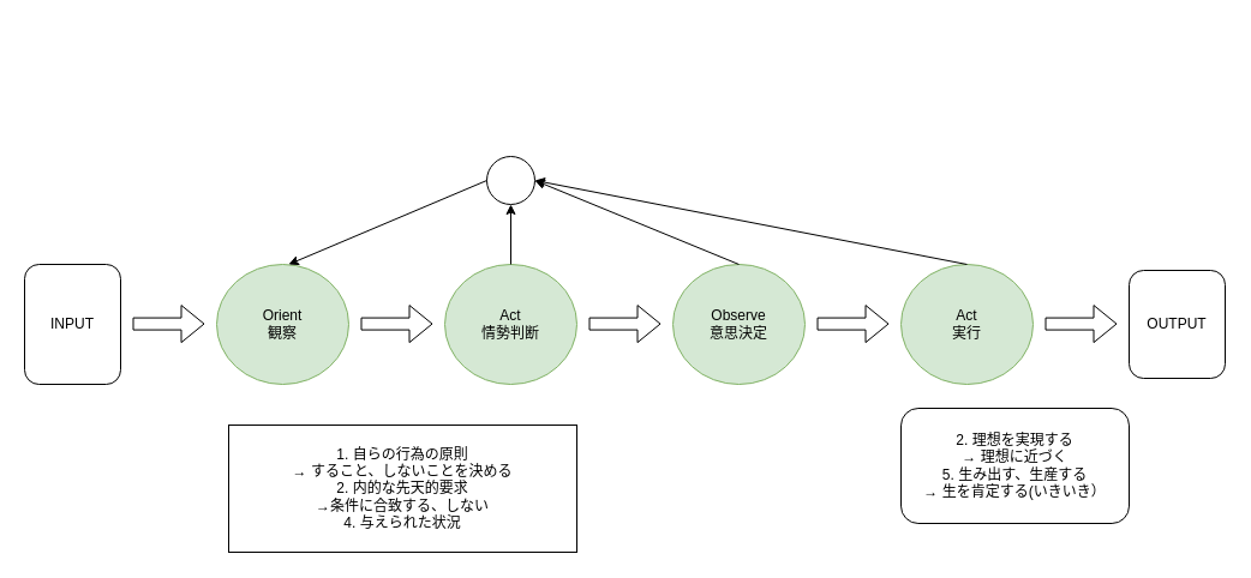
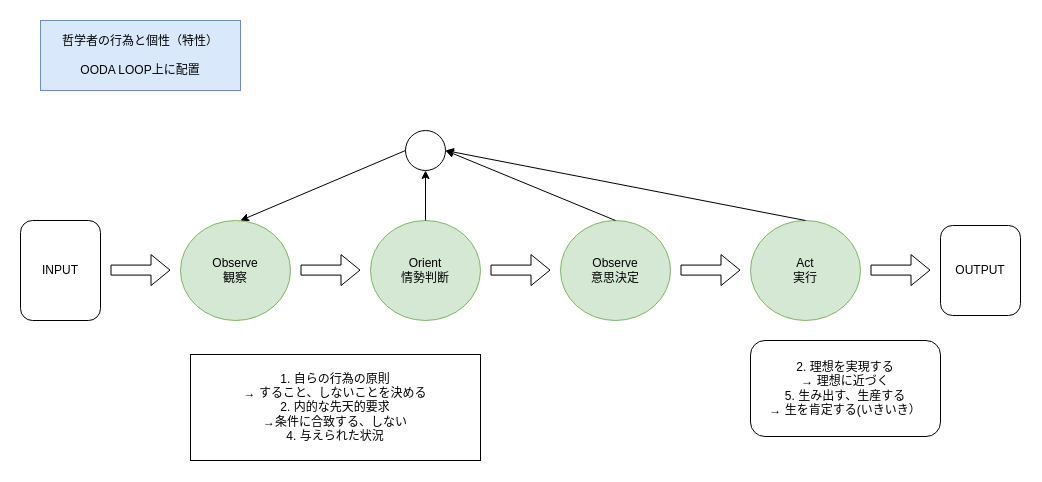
  <mxCell id="0" />
  <mxCell id="1" parent="0" />
- <mxCell id="3" value="Act&lt;div&gt;情勢判断&lt;/div&gt;" style="ellipse;whiteSpace=wrap;html=1;fillColor=#d5e8d4;strokeColor=#82b366;" vertex="1" parent="1"><mxGeometry x="370" y="220" width="110" height="100" as="geometry" /></mxCell>
- <mxCell id="4" value="Orient&lt;div&gt;観察&lt;/div&gt;" style="ellipse;whiteSpace=wrap;html=1;fillColor=#d5e8d4;strokeColor=#82b366;" vertex="1" parent="1"><mxGeometry x="180" y="220" width="110" height="100" as="geometry" /></mxCell>
+ <mxCell id="2" value="哲学者の行為と個性（特性）&lt;div&gt;&lt;br&gt;&lt;/div&gt;&lt;div&gt;OODA LOOP上に配置&lt;/div&gt;" style="text;html=1;align=center;verticalAlign=middle;whiteSpace=wrap;rounded=0;fillColor=#dae8fc;strokeColor=#6c8ebf;" vertex="1" parent="1"><mxGeometry x="40" y="20" width="200" height="70" as="geometry" /></mxCell>
+ <mxCell id="3" value="Orient&lt;div&gt;情勢判断&lt;/div&gt;" style="ellipse;whiteSpace=wrap;html=1;fillColor=#d5e8d4;strokeColor=#82b366;" vertex="1" parent="1"><mxGeometry x="370" y="220" width="110" height="100" as="geometry" /></mxCell>
+ <mxCell id="4" value="Observe&lt;div&gt;観察&lt;/div&gt;" style="ellipse;whiteSpace=wrap;html=1;fillColor=#d5e8d4;strokeColor=#82b366;" vertex="1" parent="1"><mxGeometry x="180" y="220" width="110" height="100" as="geometry" /></mxCell>
  <mxCell id="5" value="Observe&lt;div&gt;意思決定&lt;/div&gt;" style="ellipse;whiteSpace=wrap;html=1;fillColor=#d5e8d4;strokeColor=#82b366;" vertex="1" parent="1"><mxGeometry x="560" y="220" width="110" height="100" as="geometry" /></mxCell>
  <mxCell id="6" value="INPUT" style="rounded=1;whiteSpace=wrap;html=1;" vertex="1" parent="1"><mxGeometry x="20" y="220" width="80" height="100" as="geometry" /></mxCell>
  <mxCell id="7" value="OUTPUT" style="rounded=1;whiteSpace=wrap;html=1;" vertex="1" parent="1"><mxGeometry x="940" y="225" width="80" height="90" as="geometry" /></mxCell>
  <mxCell id="8" value="" style="ellipse;whiteSpace=wrap;html=1;aspect=fixed;" vertex="1" parent="1"><mxGeometry x="405" y="130" width="40" height="40" as="geometry" /></mxCell>
  <mxCell id="9" value="Act&lt;div&gt;実行&lt;/div&gt;" style="ellipse;whiteSpace=wrap;html=1;fillColor=#d5e8d4;strokeColor=#82b366;" vertex="1" parent="1"><mxGeometry x="750" y="220" width="110" height="100" as="geometry" /></mxCell>
  <mxCell id="10" value="" style="shape=flexArrow;endArrow=classic;html=1;rounded=0;" edge="1" parent="1"><mxGeometry width="50" height="50" relative="1" as="geometry"><mxPoint x="110" y="269.58" as="sourcePoint" /><mxPoint x="170" y="269.58" as="targetPoint" /></mxGeometry></mxCell>
  <mxCell id="11" value="" style="shape=flexArrow;endArrow=classic;html=1;rounded=0;" edge="1" parent="1"><mxGeometry width="50" height="50" relative="1" as="geometry"><mxPoint x="300" y="269.58" as="sourcePoint" /><mxPoint x="360" y="269.58" as="targetPoint" /></mxGeometry></mxCell>
  <mxCell id="12" value="" style="shape=flexArrow;endArrow=classic;html=1;rounded=0;" edge="1" parent="1"><mxGeometry width="50" height="50" relative="1" as="geometry"><mxPoint x="490" y="269.58" as="sourcePoint" /><mxPoint x="550" y="269.58" as="targetPoint" /></mxGeometry></mxCell>
  <mxCell id="13" value="" style="shape=flexArrow;endArrow=classic;html=1;rounded=0;" edge="1" parent="1"><mxGeometry width="50" height="50" relative="1" as="geometry"><mxPoint x="680" y="269.58" as="sourcePoint" /><mxPoint x="740" y="269.58" as="targetPoint" /></mxGeometry></mxCell>
  <mxCell id="14" value="" style="shape=flexArrow;endArrow=classic;html=1;rounded=0;" edge="1" parent="1"><mxGeometry width="50" height="50" relative="1" as="geometry"><mxPoint x="870" y="269.58" as="sourcePoint" /><mxPoint x="930" y="269.58" as="targetPoint" /></mxGeometry></mxCell>
  <mxCell id="15" value="" style="endArrow=classic;html=1;rounded=0;entryX=0.545;entryY=0;entryDx=0;entryDy=0;entryPerimeter=0;exitX=0;exitY=0.5;exitDx=0;exitDy=0;" edge="1" parent="1" source="8" target="4"><mxGeometry width="50" height="50" relative="1" as="geometry"><mxPoint x="330" y="150" as="sourcePoint" /><mxPoint x="380" y="100" as="targetPoint" /></mxGeometry></mxCell>
  <mxCell id="16" value="" style="endArrow=classic;html=1;rounded=0;entryX=0.5;entryY=1;entryDx=0;entryDy=0;exitX=0.5;exitY=0;exitDx=0;exitDy=0;" edge="1" parent="1" source="3" target="8"><mxGeometry width="50" height="50" relative="1" as="geometry"><mxPoint x="565" y="200" as="sourcePoint" /><mxPoint x="400" y="270" as="targetPoint" /></mxGeometry></mxCell>
  <mxCell id="17" value="" style="endArrow=classic;html=1;rounded=0;entryX=1;entryY=0.5;entryDx=0;entryDy=0;exitX=0.5;exitY=0;exitDx=0;exitDy=0;" edge="1" parent="1" source="5" target="8"><mxGeometry width="50" height="50" relative="1" as="geometry"><mxPoint x="590" y="200" as="sourcePoint" /><mxPoint x="590" y="150" as="targetPoint" /></mxGeometry></mxCell>
  <mxCell id="18" value="" style="endArrow=classic;html=1;rounded=0;entryX=1;entryY=0.5;entryDx=0;entryDy=0;exitX=0.5;exitY=0;exitDx=0;exitDy=0;" edge="1" parent="1" source="9" target="8"><mxGeometry width="50" height="50" relative="1" as="geometry"><mxPoint x="780" y="200" as="sourcePoint" /><mxPoint x="590" y="150" as="targetPoint" /></mxGeometry></mxCell>
  <mxCell id="19" value="1. 自らの行為の原則&lt;div&gt;→ すること、しないことを決める&lt;/div&gt;&lt;div&gt;2. 内的な先天的要求&lt;/div&gt;&lt;div&gt;→条件に合致する、しない&lt;/div&gt;&lt;div&gt;4. 与えられた状況&lt;/div&gt;" style="rounded=0;whiteSpace=wrap;html=1;" vertex="1" parent="1"><mxGeometry x="190" y="354" width="290" height="106" as="geometry" /></mxCell>
  <mxCell id="20" value="&lt;div&gt;2. 理想を実現する&lt;/div&gt;&lt;div&gt;→ 理想に近づく&lt;/div&gt;5. 生み出す、生産する&lt;div&gt;→ 生を肯定する(いきいき）&lt;/div&gt;" style="whiteSpace=wrap;html=1;rounded=1;" vertex="1" parent="1"><mxGeometry x="750" y="340" width="190" height="96" as="geometry" /></mxCell>
